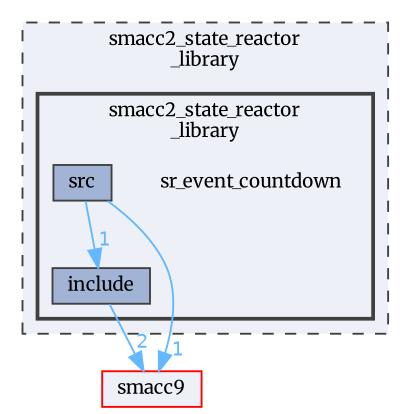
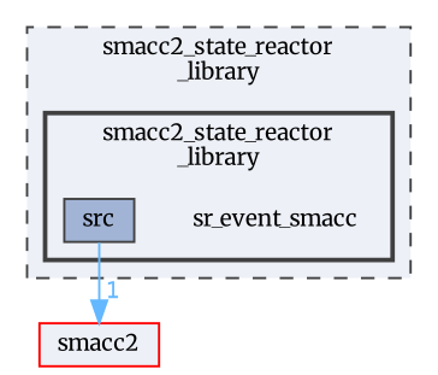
  digraph {
    compound=true
    fontname=Merriweather
    node [fontname=Merriweather fontsize=10 shape=box color=grey25 fillcolor="#a2b4d6" style=filled]
    edge [color=steelblue1 fontcolor=steelblue1 fontname=Merriweather fontsize=10 headlabel=1 labeldistance=1.5 labelfontname=Helvetica labelfontsize=10]
-   n1 [height=0.2 label=sr_event_countdown shape=plaintext width=0.4 color="" fillcolor="" style=""]
-   n2 [height=0.2 label=include width=0.4]
+   n1 [height=0.2 label=sr_event_smacc shape=plaintext width=0.4 color="" fillcolor="" style=""]
    n3 [height=0.2 label=src width=0.4]
-   n4 [color=red fillcolor="#edf0f7" height=0.2 label=smacc9 width=0.4]
+   n4 [color=red fillcolor="#edf0f7" height=0.2 label=smacc2 width=0.4]
    subgraph cluster_1 {
      bgcolor="#edf0f7"
      fontsize=10
      label="smacc2_state_reactor\l_library"
      pencolor=grey25
      style="filled,dashed"
      subgraph cluster_2 {
        bgcolor="#edf0f7"
        fontsize=10
        pencolor=grey25
        style="filled,bold"
        n1
-       n2
        n3
      }
    }
-   n2 -> n4 [headlabel=2]
-   n3 -> n2
    n3 -> n4
  }
